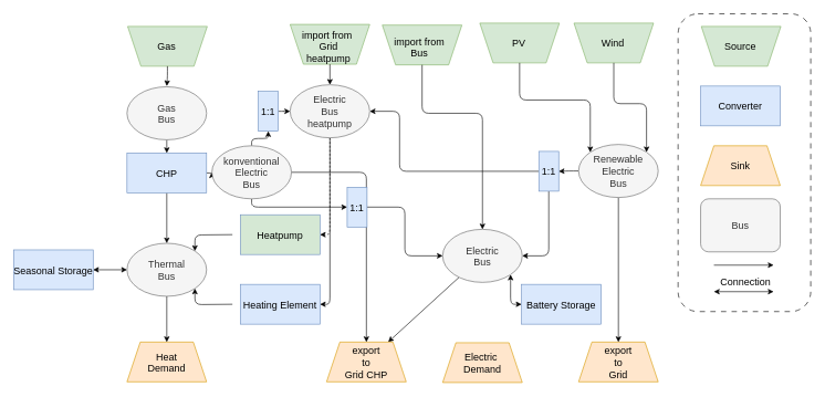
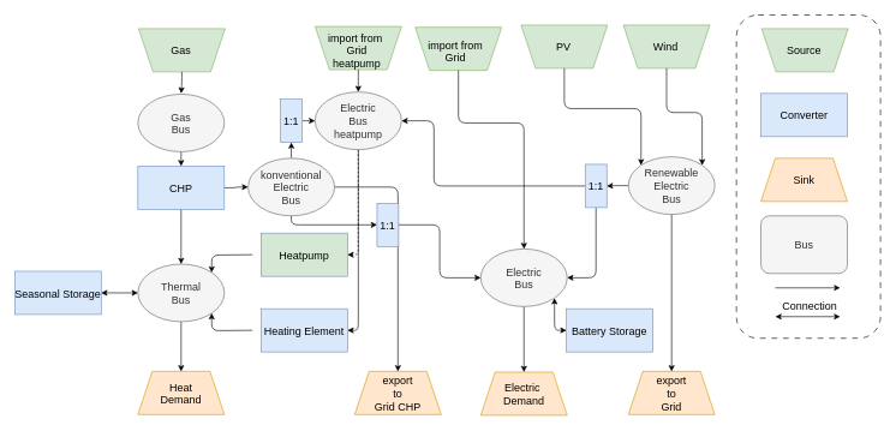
  <mxCell id="0" />
  <mxCell id="1" parent="0" />
  <mxCell id="2" value="" style="rounded=1;dashed=1;dashPattern=8 8;fontFamily=Helvetica;fontSize=15;" parent="1" vertex="1"><mxGeometry x="1022" width="200" height="449" as="geometry" y="20" /></mxCell>
  <mxCell id="3" value="Sink" style="shape=trapezoid;perimeter=trapezoidPerimeter;fixedSize=1;fillColor=#ffe6cc;strokeColor=#d79b00;fontFamily=Helvetica;fontSize=15;" parent="1" vertex="1"><mxGeometry x="1056" y="219" width="120" height="60" as="geometry" /></mxCell>
  <mxCell id="4" value="Converter" style="rounded=0;fillColor=#dae8fc;strokeColor=#6c8ebf;fontFamily=Helvetica;fontSize=15;" parent="1" vertex="1"><mxGeometry x="1056" y="129" width="120" height="60" as="geometry" /></mxCell>
  <mxCell id="5" value="Bus" style="fillColor=#f5f5f5;fontColor=#333333;strokeColor=#666666;fontFamily=Helvetica;fontSize=15;rounded=1;" parent="1" vertex="1"><mxGeometry x="1056" y="299" width="120" height="80" as="geometry" /></mxCell>
  <mxCell id="6" value="" style="group;fontFamily=Helvetica;fontSize=15;" parent="1" vertex="1" connectable="0"><mxGeometry x="1056" y="39" width="120" height="60" as="geometry" /></mxCell>
  <mxCell id="7" value="" style="shape=trapezoid;perimeter=trapezoidPerimeter;fixedSize=1;rotation=-180;align=center;labelPosition=center;verticalLabelPosition=middle;verticalAlign=middle;fillColor=#d5e8d4;strokeColor=#82b366;fontFamily=Helvetica;fontSize=15;" parent="6" vertex="1"><mxGeometry x="1" width="120" height="60" as="geometry" /></mxCell>
  <mxCell id="8" value="Source" style="text;strokeColor=none;fillColor=none;align=center;verticalAlign=middle;rounded=0;fontFamily=Helvetica;fontSize=15;" parent="6" vertex="1"><mxGeometry x="30" y="15" width="60" height="30" as="geometry" /></mxCell>
  <mxCell id="9" value="" style="endArrow=classic;fontFamily=Helvetica;fontSize=15;" parent="1" edge="1"><mxGeometry width="50" height="50" relative="1" as="geometry"><mxPoint x="1076" y="399" as="sourcePoint" /><mxPoint x="1166" y="399" as="targetPoint" /></mxGeometry></mxCell>
  <mxCell id="10" value="" style="endArrow=classic;startArrow=classic;fontFamily=Helvetica;fontSize=15;" parent="1" edge="1"><mxGeometry width="50" height="50" relative="1" as="geometry"><mxPoint x="1076" y="439" as="sourcePoint" /><mxPoint x="1166" y="439" as="targetPoint" /></mxGeometry></mxCell>
  <mxCell id="11" value="Connection" style="text;align=center;verticalAlign=middle;resizable=0;points=[];autosize=1;strokeColor=none;fillColor=none;dashed=1;dashPattern=8 8;fontFamily=Helvetica;fontSize=15;" parent="1" vertex="1"><mxGeometry x="1074" y="409" width="100" height="30" as="geometry" /></mxCell>
  <mxCell id="12" value="" style="group;fontFamily=Helvetica;fontSize=15;" parent="1" vertex="1" connectable="0"><mxGeometry x="722" y="34" width="120" height="60" as="geometry" /></mxCell>
  <mxCell id="13" value="" style="shape=trapezoid;perimeter=trapezoidPerimeter;fixedSize=1;rotation=-180;align=center;labelPosition=center;verticalLabelPosition=middle;verticalAlign=middle;fillColor=#d5e8d4;strokeColor=#82b366;fontFamily=Helvetica;fontSize=15;" parent="12" vertex="1"><mxGeometry x="1" width="120" height="60" as="geometry" /></mxCell>
  <mxCell id="14" value="PV" style="text;strokeColor=none;fillColor=none;align=center;verticalAlign=middle;rounded=0;fontFamily=Helvetica;fontSize=15;" parent="12" vertex="1"><mxGeometry x="30" y="15" width="60" height="30" as="geometry" /></mxCell>
  <mxCell id="15" value="" style="group;fontFamily=Helvetica;fontSize=15;" parent="1" vertex="1" connectable="0"><mxGeometry x="864" y="34" width="120" height="60" as="geometry" /></mxCell>
  <mxCell id="16" value="" style="shape=trapezoid;perimeter=trapezoidPerimeter;fixedSize=1;rotation=-180;align=center;labelPosition=center;verticalLabelPosition=middle;verticalAlign=middle;fillColor=#d5e8d4;strokeColor=#82b366;fontFamily=Helvetica;fontSize=15;" parent="15" vertex="1"><mxGeometry x="1" width="120" height="60" as="geometry" /></mxCell>
  <mxCell id="17" value="Wind" style="text;strokeColor=none;fillColor=none;align=center;verticalAlign=middle;rounded=0;fontFamily=Helvetica;fontSize=15;" parent="15" vertex="1"><mxGeometry x="30" y="15" width="60" height="30" as="geometry" /></mxCell>
  <mxCell id="18" value="" style="group;fontFamily=Helvetica;fontSize=15;" parent="1" vertex="1" connectable="0"><mxGeometry x="191" y="39" width="120" height="60" as="geometry" /></mxCell>
  <mxCell id="19" value="" style="shape=trapezoid;perimeter=trapezoidPerimeter;fixedSize=1;rotation=-180;align=center;labelPosition=center;verticalLabelPosition=middle;verticalAlign=middle;fillColor=#d5e8d4;strokeColor=#82b366;fontFamily=Helvetica;fontSize=15;" parent="18" vertex="1"><mxGeometry x="1" width="120" height="60" as="geometry" /></mxCell>
  <mxCell id="20" value="Gas" style="text;strokeColor=none;fillColor=none;align=center;verticalAlign=middle;rounded=0;fontFamily=Helvetica;fontSize=15;" parent="18" vertex="1"><mxGeometry x="30" y="15" width="60" height="30" as="geometry" /></mxCell>
  <mxCell id="21" value="" style="group;fontFamily=Helvetica;fontSize=15;" parent="1" vertex="1" connectable="0"><mxGeometry x="572" y="40" width="120" height="60" as="geometry" /></mxCell>
  <mxCell id="22" value="" style="shape=trapezoid;perimeter=trapezoidPerimeter;fixedSize=1;rotation=-180;align=center;labelPosition=center;verticalLabelPosition=middle;verticalAlign=middle;fillColor=#d5e8d4;strokeColor=#82b366;fontFamily=Helvetica;fontSize=15;" parent="21" vertex="1"><mxGeometry x="4" y="-3" width="120" height="60" as="geometry" /></mxCell>
- <mxCell id="23" value="import from&#10;Bus" style="text;strokeColor=none;fillColor=none;align=center;verticalAlign=middle;rounded=0;fontFamily=Helvetica;fontSize=15;" parent="21" vertex="1"><mxGeometry x="30" y="15" width="60" height="30" as="geometry" /></mxCell>
+ <mxCell id="23" value="import from&#10;Grid" style="text;strokeColor=none;fillColor=none;align=center;verticalAlign=middle;rounded=0;fontFamily=Helvetica;fontSize=15;" parent="21" vertex="1"><mxGeometry x="30" y="15" width="60" height="30" as="geometry" /></mxCell>
  <mxCell id="24" value="Electric &#10;Demand" style="shape=trapezoid;perimeter=trapezoidPerimeter;fixedSize=1;fillColor=#ffe6cc;strokeColor=#d79b00;fontFamily=Helvetica;fontSize=15;" parent="1" vertex="1"><mxGeometry x="667" y="516" width="120" height="60" as="geometry" /></mxCell>
  <mxCell id="25" value="Heat&#10;Demand" style="shape=trapezoid;perimeter=trapezoidPerimeter;fixedSize=1;fillColor=#ffe6cc;strokeColor=#d79b00;fontFamily=Helvetica;fontSize=15;" parent="1" vertex="1"><mxGeometry x="191" y="515" width="120" height="60" as="geometry" /></mxCell>
  <mxCell id="26" value="export&#10;to&#10;Grid" style="shape=trapezoid;perimeter=trapezoidPerimeter;fixedSize=1;fillColor=#ffe6cc;strokeColor=#d79b00;fontFamily=Helvetica;fontSize=15;" parent="1" vertex="1"><mxGeometry x="872" y="515" width="120" height="60" as="geometry" /></mxCell>
- <mxCell id="27" value="" style="edgeStyle=none;" parent="1" source="28" target="54" edge="1"><mxGeometry relative="1" as="geometry" /></mxCell>
+ <mxCell id="27" value="" style="edgeStyle=none;entryX=0.5;entryY=0;entryDx=0;entryDy=0;" parent="1" source="28" target="24" edge="1"><mxGeometry relative="1" as="geometry" /></mxCell>
  <mxCell id="28" value="Electric&#10;Bus" style="ellipse;fillColor=#f5f5f5;fontColor=#333333;strokeColor=#666666;fontFamily=Helvetica;fontSize=15;" parent="1" vertex="1"><mxGeometry x="667" y="345" width="120" height="80" as="geometry" /></mxCell>
  <mxCell id="29" value="" style="edgeStyle=orthogonalEdgeStyle;exitX=0.5;exitY=1;exitDx=0;exitDy=0;entryX=0.5;entryY=0;entryDx=0;entryDy=0;fontFamily=Helvetica;fontSize=15;" parent="1" source="30" target="25" edge="1"><mxGeometry relative="1" as="geometry" /></mxCell>
  <mxCell id="30" value="Thermal&#10;Bus" style="ellipse;fillColor=#f5f5f5;fontColor=#333333;strokeColor=#666666;fontFamily=Helvetica;fontSize=15;" parent="1" vertex="1"><mxGeometry x="191" y="366" width="120" height="80" as="geometry" /></mxCell>
  <mxCell id="31" value="" style="edgeStyle=orthogonalEdgeStyle;entryX=1;entryY=0;entryDx=0;entryDy=0;fontFamily=Helvetica;fontSize=15;" parent="1" target="30" edge="1"><mxGeometry relative="1" as="geometry"><mxPoint x="350" y="353" as="sourcePoint" /></mxGeometry></mxCell>
  <mxCell id="32" value="Heatpump" style="rounded=0;fillColor=#d5e8d4;strokeColor=#6c8ebf;fontFamily=Helvetica;fontSize=15;" parent="1" vertex="1"><mxGeometry x="362" y="323" width="120" height="60" as="geometry" /></mxCell>
  <mxCell id="33" value="" style="edgeStyle=orthogonalEdgeStyle;exitX=0;exitY=0.5;exitDx=0;exitDy=0;entryX=1;entryY=1;entryDx=0;entryDy=0;fontFamily=Helvetica;fontSize=15;" parent="1" target="30" edge="1"><mxGeometry relative="1" as="geometry"><mxPoint x="350" y="458" as="sourcePoint" /></mxGeometry></mxCell>
  <mxCell id="34" value="Heating Element" style="rounded=0;fillColor=#dae8fc;strokeColor=#6c8ebf;fontFamily=Helvetica;fontSize=15;" parent="1" vertex="1"><mxGeometry x="362" y="428" width="120" height="60" as="geometry" /></mxCell>
  <mxCell id="35" value="" style="edgeStyle=orthogonalEdgeStyle;exitX=0.5;exitY=1;exitDx=0;exitDy=0;entryX=0.5;entryY=0;entryDx=0;entryDy=0;fontFamily=Helvetica;fontSize=15;" parent="1" source="37" target="26" edge="1"><mxGeometry relative="1" as="geometry" /></mxCell>
  <mxCell id="36" value="" style="edgeStyle=orthogonalEdgeStyle;exitX=0;exitY=0.5;exitDx=0;exitDy=0;entryX=1;entryY=0.5;entryDx=0;entryDy=0;fontFamily=Helvetica;fontSize=15;" parent="1" source="37" target="42" edge="1"><mxGeometry relative="1" as="geometry" /></mxCell>
  <mxCell id="37" value="Renewable&#10;Electric &#10;Bus" style="ellipse;fillColor=#f5f5f5;fontColor=#333333;strokeColor=#666666;fontFamily=Helvetica;fontSize=15;" parent="1" vertex="1"><mxGeometry x="872" y="217" width="120" height="80" as="geometry" /></mxCell>
  <mxCell id="38" value="" style="edgeStyle=orthogonalEdgeStyle;entryX=1;entryY=0;entryDx=0;entryDy=0;fontFamily=Helvetica;fontSize=15;" parent="1" source="16" target="37" edge="1"><mxGeometry relative="1" as="geometry" /></mxCell>
  <mxCell id="39" value="" style="edgeStyle=orthogonalEdgeStyle;entryX=0;entryY=0;entryDx=0;entryDy=0;fontFamily=Helvetica;fontSize=15;exitX=0.5;exitY=0;exitDx=0;exitDy=0;" parent="1" source="13" target="37" edge="1"><mxGeometry relative="1" as="geometry"><mxPoint x="618" y="114" as="sourcePoint" /><Array as="points"><mxPoint x="783" y="150" /><mxPoint x="890" y="150" /></Array></mxGeometry></mxCell>
  <mxCell id="40" value="" style="edgeStyle=orthogonalEdgeStyle;entryX=1;entryY=0.5;entryDx=0;entryDy=0;" parent="1" source="42" target="57" edge="1"><mxGeometry relative="1" as="geometry"><Array as="points"><mxPoint x="602" y="258" /><mxPoint x="602" y="167" /></Array></mxGeometry></mxCell>
  <mxCell id="41" value="" style="edgeStyle=orthogonalEdgeStyle;entryX=1;entryY=0.5;entryDx=0;entryDy=0;" parent="1" source="42" target="28" edge="1"><mxGeometry relative="1" as="geometry"><Array as="points"><mxPoint x="827" y="385" /></Array></mxGeometry></mxCell>
  <mxCell id="42" value="1:1" style="rounded=0;fillColor=#dae8fc;strokeColor=#6c8ebf;fontFamily=Helvetica;fontSize=15;" parent="1" vertex="1"><mxGeometry x="812" y="227.5" width="30" height="60" as="geometry" /></mxCell>
  <mxCell id="43" value="" style="edgeStyle=orthogonalEdgeStyle;exitX=0.5;exitY=1;exitDx=0;exitDy=0;entryX=0.5;entryY=0;entryDx=0;entryDy=0;fontFamily=Helvetica;fontSize=15;startArrow=none;startFill=0;" parent="1" source="44" target="49" edge="1"><mxGeometry relative="1" as="geometry"><mxPoint x="251" y="225" as="sourcePoint" /></mxGeometry></mxCell>
  <mxCell id="44" value="Gas&#10;Bus" style="ellipse;fillColor=#f5f5f5;fontColor=#333333;strokeColor=#666666;fontFamily=Helvetica;fontSize=15;" parent="1" vertex="1"><mxGeometry x="191" y="130" width="120" height="80" as="geometry" /></mxCell>
  <mxCell id="45" value="" style="edgeStyle=orthogonalEdgeStyle;entryX=0;entryY=0.5;entryDx=0;entryDy=0;fontFamily=Helvetica;fontSize=15;startArrow=classic;startFill=1;exitX=1;exitY=0.5;exitDx=0;exitDy=0;" parent="1" source="46" target="30" edge="1"><mxGeometry relative="1" as="geometry"><mxPoint x="131" y="406" as="sourcePoint" /></mxGeometry></mxCell>
  <mxCell id="46" value="Seasonal Storage" style="rounded=0;fillColor=#dae8fc;strokeColor=#6c8ebf;fontFamily=Helvetica;fontSize=15;" parent="1" vertex="1"><mxGeometry x="20" y="376" width="120" height="60" as="geometry" /></mxCell>
  <mxCell id="47" value="" style="edgeStyle=orthogonalEdgeStyle;entryX=0.5;entryY=0;entryDx=0;entryDy=0;fontFamily=Helvetica;fontSize=15;startArrow=none;startFill=0;" parent="1" source="49" target="30" edge="1"><mxGeometry relative="1" as="geometry" /></mxCell>
  <mxCell id="48" value="" style="edgeStyle=orthogonalEdgeStyle;exitX=1;exitY=0.5;exitDx=0;exitDy=0;entryX=0;entryY=0.5;entryDx=0;entryDy=0;" parent="1" source="49" target="62" edge="1"><mxGeometry relative="1" as="geometry" /></mxCell>
  <mxCell id="49" value="CHP" style="rounded=0;fillColor=#dae8fc;strokeColor=#6c8ebf;fontFamily=Helvetica;fontSize=15;" parent="1" vertex="1"><mxGeometry x="191" y="230" width="120" height="60" as="geometry" /></mxCell>
  <mxCell id="50" value="" style="edgeStyle=orthogonalEdgeStyle;exitX=0.5;exitY=0;exitDx=0;exitDy=0;entryX=0.5;entryY=0;entryDx=0;entryDy=0;fontFamily=Helvetica;fontSize=15;startArrow=none;startFill=0;" parent="1" source="19" edge="1"><mxGeometry relative="1" as="geometry"><mxPoint x="251" y="129" as="targetPoint" /></mxGeometry></mxCell>
  <mxCell id="51" value="" style="group;fontFamily=Helvetica;fontSize=15;" parent="1" vertex="1" connectable="0"><mxGeometry x="433" y="39" width="120" height="60" as="geometry" /></mxCell>
  <mxCell id="52" value="" style="shape=trapezoid;perimeter=trapezoidPerimeter;fixedSize=1;rotation=-180;align=center;labelPosition=center;verticalLabelPosition=middle;verticalAlign=middle;fillColor=#d5e8d4;strokeColor=#82b366;fontFamily=Helvetica;fontSize=15;" parent="51" vertex="1"><mxGeometry x="4" y="-3" width="120" height="60" as="geometry" /></mxCell>
  <mxCell id="53" value="import from&#10; Grid&#10; heatpump" style="text;strokeColor=none;fillColor=none;align=center;verticalAlign=middle;rounded=0;fontFamily=Helvetica;fontSize=15;" parent="51" vertex="1"><mxGeometry x="30" y="15" width="60" height="30" as="geometry" /></mxCell>
  <mxCell id="54" value="export&#10;to&#10;Grid CHP" style="shape=trapezoid;perimeter=trapezoidPerimeter;fixedSize=1;fillColor=#ffe6cc;strokeColor=#d79b00;fontFamily=Helvetica;fontSize=15;" parent="1" vertex="1"><mxGeometry x="492" y="515" width="120" height="60" as="geometry" /></mxCell>
  <mxCell id="55" value="" style="edgeStyle=orthogonalEdgeStyle;entryX=1;entryY=0.5;entryDx=0;entryDy=0;exitX=0.5;exitY=1;exitDx=0;exitDy=0;dashed=1;" parent="1" source="57" target="32" edge="1"><mxGeometry relative="1" as="geometry" /></mxCell>
  <mxCell id="56" value="" style="edgeStyle=orthogonalEdgeStyle;entryX=1;entryY=0.5;entryDx=0;entryDy=0;" parent="1" source="57" target="34" edge="1"><mxGeometry relative="1" as="geometry" /></mxCell>
  <mxCell id="57" value="Electric&#10;Bus&#10;heatpump" style="ellipse;fillColor=#f5f5f5;fontColor=#333333;strokeColor=#666666;fontFamily=Helvetica;fontSize=15;" parent="1" vertex="1"><mxGeometry x="437" y="127" width="120" height="80" as="geometry" /></mxCell>
  <mxCell id="58" value="" style="edgeStyle=none;exitX=0.5;exitY=0;exitDx=0;exitDy=0;" parent="1" source="52" target="57" edge="1"><mxGeometry relative="1" as="geometry"><mxPoint x="497" y="100" as="sourcePoint" /></mxGeometry></mxCell>
  <mxCell id="59" value="" style="edgeStyle=orthogonalEdgeStyle;entryX=0.5;entryY=0;entryDx=0;entryDy=0;" parent="1" source="62" target="54" edge="1"><mxGeometry relative="1" as="geometry" /></mxCell>
  <mxCell id="60" value="" style="edgeStyle=orthogonalEdgeStyle;exitX=0.5;exitY=1;exitDx=0;exitDy=0;entryX=0;entryY=0.5;entryDx=0;entryDy=0;" parent="1" source="62" target="64" edge="1"><mxGeometry relative="1" as="geometry" /></mxCell>
  <mxCell id="61" value="" style="edgeStyle=orthogonalEdgeStyle;exitX=0.5;exitY=0;exitDx=0;exitDy=0;entryX=0.5;entryY=1;entryDx=0;entryDy=0;" parent="1" source="62" target="66" edge="1"><mxGeometry relative="1" as="geometry" /></mxCell>
- <mxCell id="62" value="konventional&#10;Electric&#10;Bus" style="ellipse;fillColor=#f5f5f5;fontColor=#333333;strokeColor=#666666;fontFamily=Helvetica;fontSize=15;" parent="1" vertex="1"><mxGeometry x="319" y="219" width="120" height="80" as="geometry" /></mxCell>
+ <mxCell id="62" value="konventional&#10;Electric&#10;Bus" style="ellipse;fillColor=#f5f5f5;fontColor=#333333;strokeColor=#666666;fontFamily=Helvetica;fontSize=15;" parent="1" vertex="1"><mxGeometry x="344" y="219" width="120" height="80" as="geometry" /></mxCell>
  <mxCell id="63" value="" style="edgeStyle=orthogonalEdgeStyle;entryX=0;entryY=0.5;entryDx=0;entryDy=0;" parent="1" source="64" target="28" edge="1"><mxGeometry relative="1" as="geometry" /></mxCell>
  <mxCell id="64" value="1:1" style="rounded=0;fillColor=#dae8fc;strokeColor=#6c8ebf;fontFamily=Helvetica;fontSize=15;" parent="1" vertex="1"><mxGeometry x="523" y="281.5" width="30" height="60" as="geometry" /></mxCell>
  <mxCell id="65" value="" style="edgeStyle=orthogonalEdgeStyle;" parent="1" source="66" target="57" edge="1"><mxGeometry relative="1" as="geometry" /></mxCell>
  <mxCell id="66" value="1:1" style="rounded=0;fillColor=#dae8fc;strokeColor=#6c8ebf;fontFamily=Helvetica;fontSize=15;" parent="1" vertex="1"><mxGeometry x="389" y="137" width="30" height="60" as="geometry" /></mxCell>
  <mxCell id="67" value="" style="edgeStyle=orthogonalEdgeStyle;entryX=0.5;entryY=0;entryDx=0;entryDy=0;exitX=0.5;exitY=0;exitDx=0;exitDy=0;" parent="1" source="22" target="28" edge="1"><mxGeometry relative="1" as="geometry"><mxPoint x="632" y="100" as="sourcePoint" /><Array as="points"><mxPoint x="636" y="170" /><mxPoint x="727" y="170" /></Array></mxGeometry></mxCell>
  <mxCell id="68" value="" style="edgeStyle=orthogonalEdgeStyle;entryX=1;entryY=1;entryDx=0;entryDy=0;exitX=0;exitY=0.5;exitDx=0;exitDy=0;startArrow=classic;startFill=1;" parent="1" source="69" target="28" edge="1"><mxGeometry relative="1" as="geometry" /></mxCell>
  <mxCell id="69" value="Battery Storage" style="rounded=0;fillColor=#dae8fc;strokeColor=#6c8ebf;fontFamily=Helvetica;fontSize=15;" parent="1" vertex="1"><mxGeometry x="786" y="428" width="120" height="60" as="geometry" /></mxCell>
